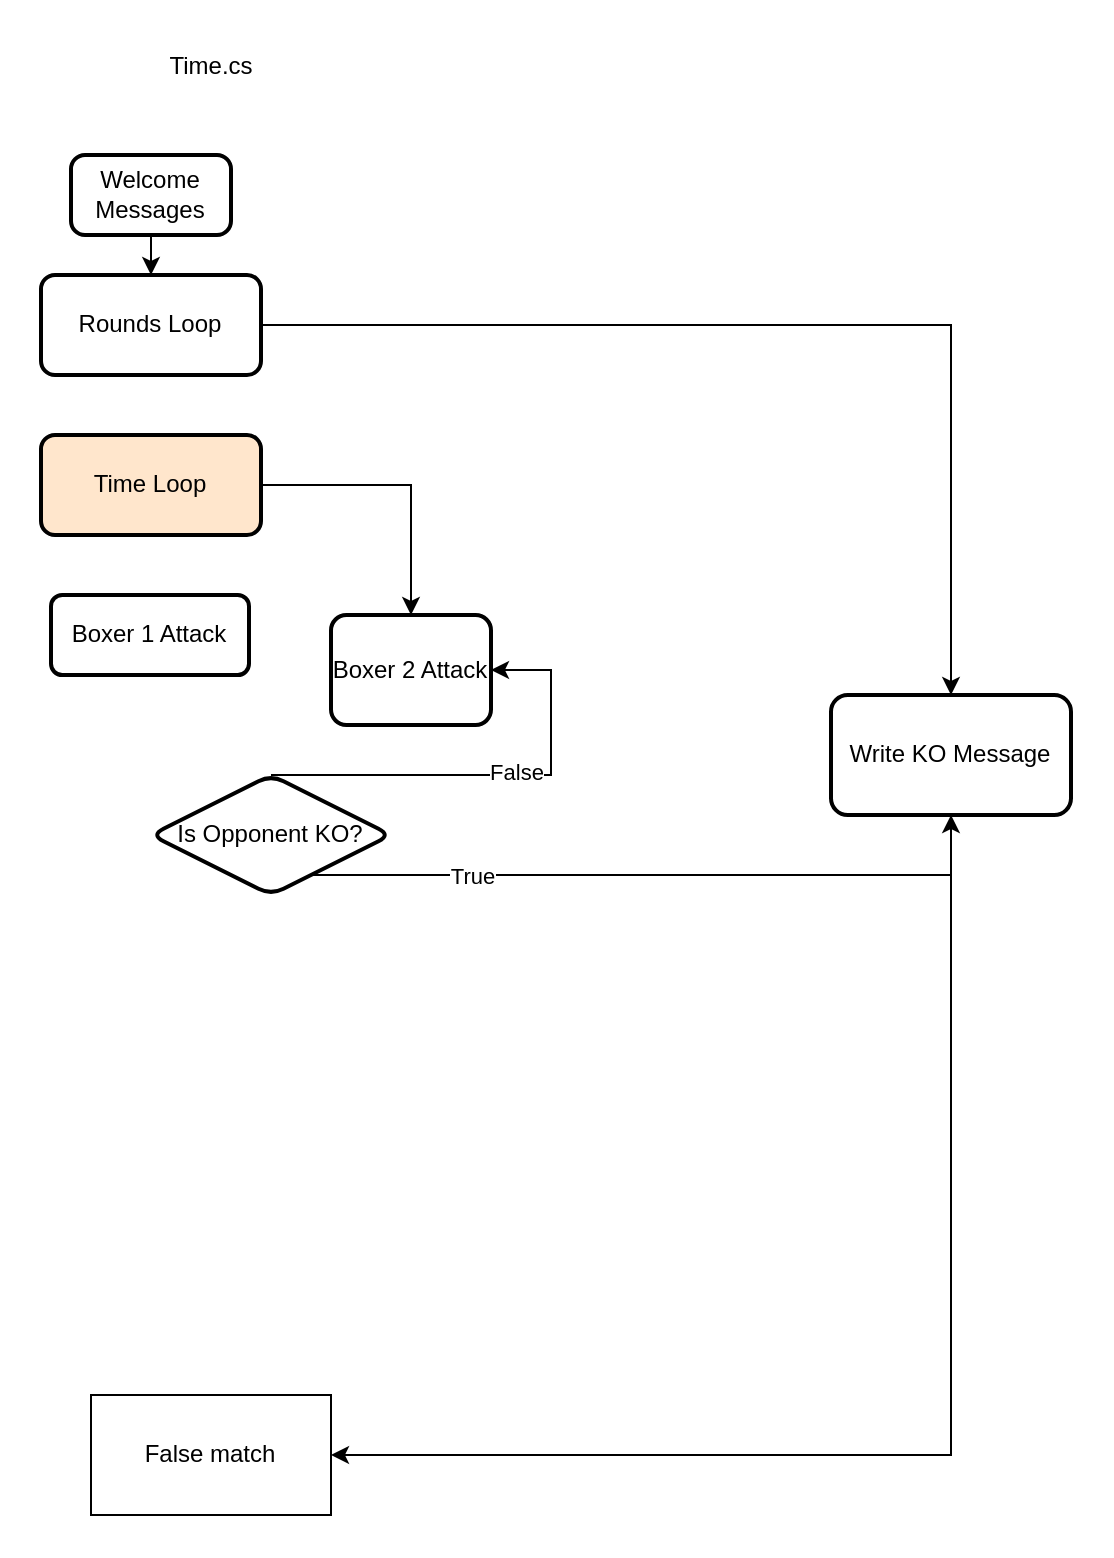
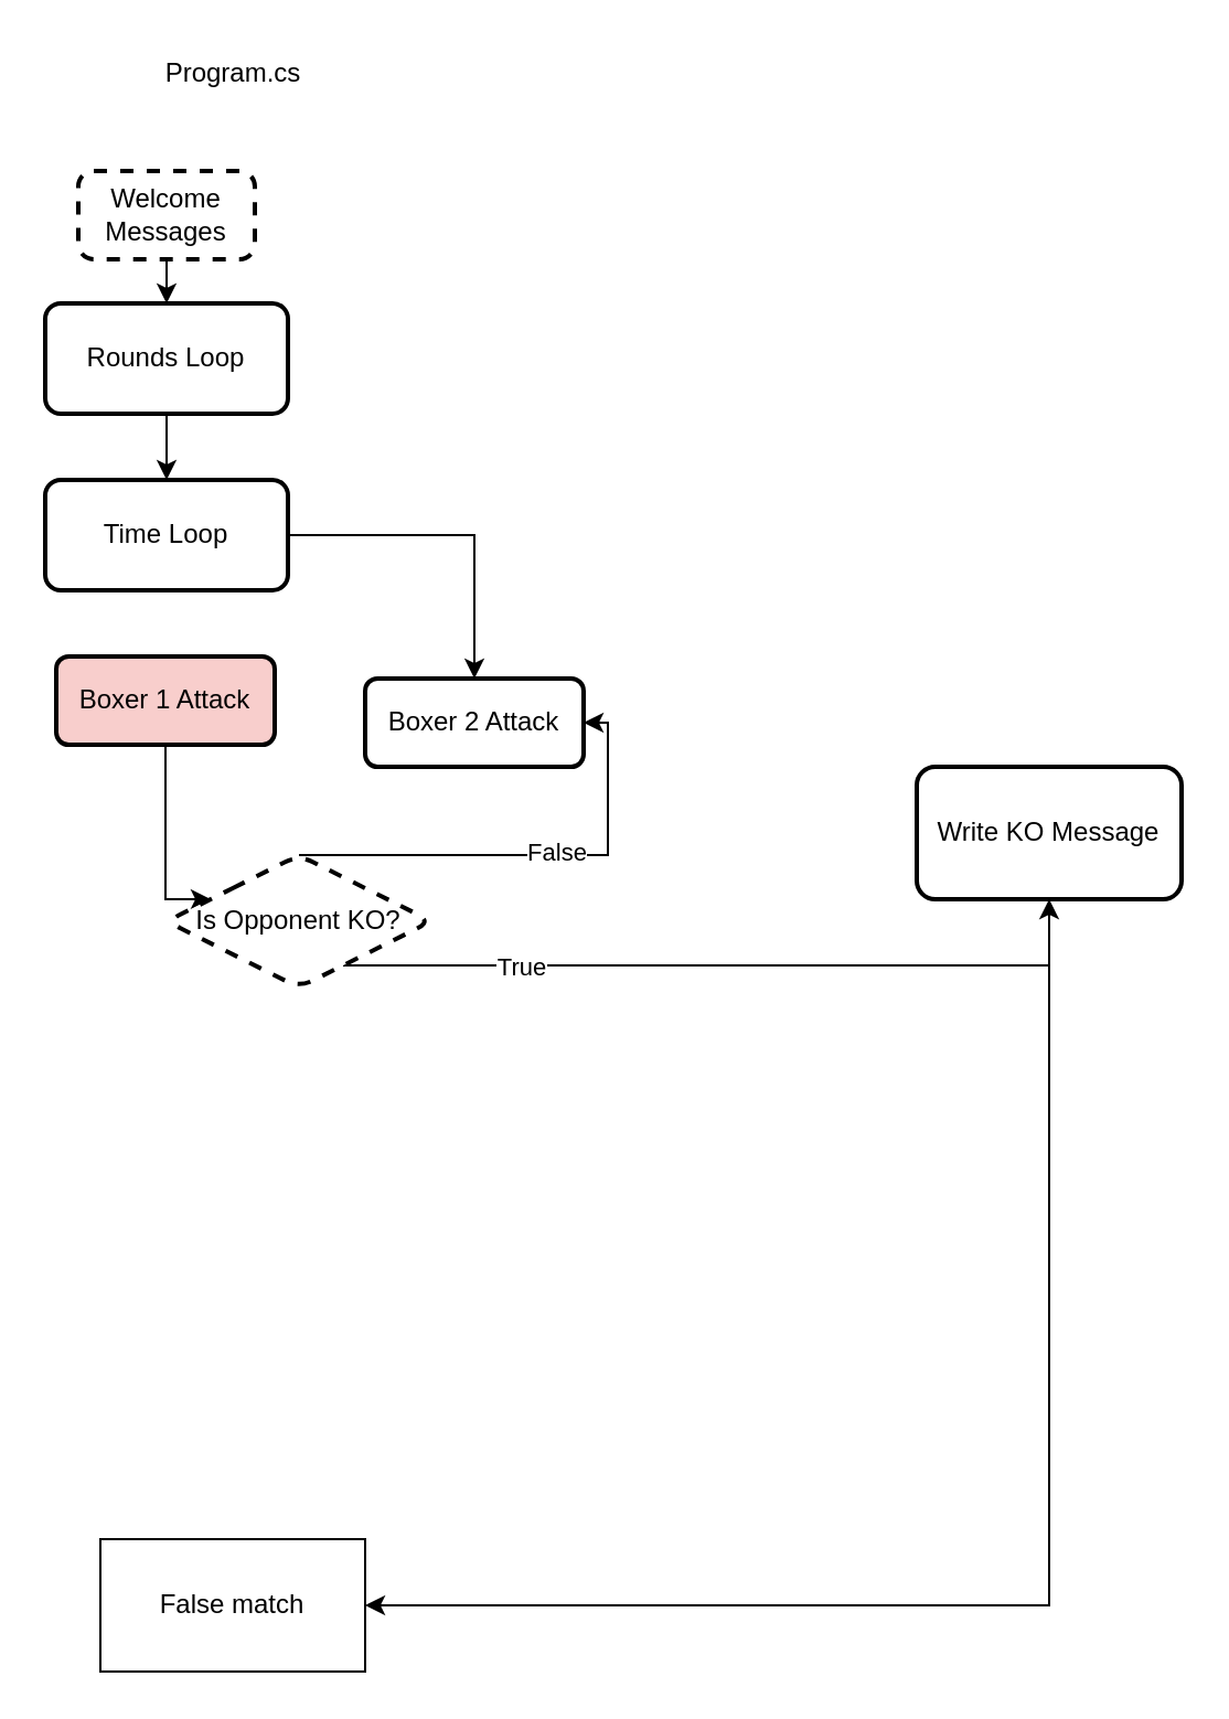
  <mxCell id="0" />
  <mxCell id="1" parent="0" />
- <mxCell id="2" value="Time.cs&lt;div&gt;&lt;br&gt;&lt;/div&gt;" style="text;html=1;align=center;verticalAlign=middle;resizable=0;points=[];autosize=1;strokeColor=none;fillColor=none;" vertex="1" parent="1"><mxGeometry x="65" y="20" width="80" height="40" as="geometry" /></mxCell>
+ <mxCell id="2" value="Program.cs&lt;div&gt;&lt;br&gt;&lt;/div&gt;" style="text;html=1;align=center;verticalAlign=middle;resizable=0;points=[];autosize=1;strokeColor=none;fillColor=none;" vertex="1" parent="1"><mxGeometry x="65" y="20" width="80" height="40" as="geometry" /></mxCell>
  <mxCell id="3" value="" style="edgeStyle=orthogonalEdgeStyle;rounded=0;orthogonalLoop=1;jettySize=auto;html=1;" edge="1" parent="1" source="4" target="6"><mxGeometry relative="1" as="geometry" /></mxCell>
- <mxCell id="4" value="Welcome Messages" style="rounded=1;whiteSpace=wrap;html=1;absoluteArcSize=1;arcSize=14;strokeWidth=2;" vertex="1" parent="1"><mxGeometry x="35" y="77" width="80" height="40" as="geometry" /></mxCell>
- <mxCell id="5" value="" style="edgeStyle=orthogonalEdgeStyle;rounded=0;orthogonalLoop=1;jettySize=auto;html=1;" edge="1" parent="1" source="6" target="18"><mxGeometry relative="1" as="geometry" /></mxCell>
+ <mxCell id="4" value="Welcome Messages" style="rounded=1;whiteSpace=wrap;html=1;absoluteArcSize=1;arcSize=14;strokeWidth=2;dashed=1;" vertex="1" parent="1"><mxGeometry x="35" y="77" width="80" height="40" as="geometry" /></mxCell>
+ <mxCell id="5" value="" style="edgeStyle=orthogonalEdgeStyle;rounded=0;orthogonalLoop=1;jettySize=auto;html=1;" edge="1" parent="1" source="6" target="8"><mxGeometry relative="1" as="geometry" /></mxCell>
  <mxCell id="6" value="Rounds Loop" style="whiteSpace=wrap;html=1;rounded=1;arcSize=14;strokeWidth=2;" vertex="1" parent="1"><mxGeometry x="20" y="137" width="110" height="50" as="geometry" /></mxCell>
  <mxCell id="7" value="" style="edgeStyle=orthogonalEdgeStyle;rounded=0;orthogonalLoop=1;jettySize=auto;html=1;" edge="1" parent="1" source="8" target="16"><mxGeometry relative="1" as="geometry" /></mxCell>
- <mxCell id="8" value="Time Loop" style="whiteSpace=wrap;html=1;rounded=1;arcSize=14;strokeWidth=2;fillColor=#ffe6cc;" vertex="1" parent="1"><mxGeometry x="20" y="217" width="110" height="50" as="geometry" /></mxCell>
- <mxCell id="10" value="Boxer 1 Attack" style="whiteSpace=wrap;html=1;rounded=1;arcSize=14;strokeWidth=2;" vertex="1" parent="1"><mxGeometry x="25" y="297" width="99" height="40" as="geometry" /></mxCell>
+ <mxCell id="8" value="Time Loop" style="whiteSpace=wrap;html=1;rounded=1;arcSize=14;strokeWidth=2;" vertex="1" parent="1"><mxGeometry x="20" y="217" width="110" height="50" as="geometry" /></mxCell>
+ <mxCell id="9" value="" style="edgeStyle=orthogonalEdgeStyle;rounded=0;orthogonalLoop=1;jettySize=auto;html=1;" edge="1" parent="1" source="10" target="15"><mxGeometry relative="1" as="geometry"><Array as="points"><mxPoint x="75" y="407" /></Array></mxGeometry></mxCell>
+ <mxCell id="10" value="Boxer 1 Attack" style="whiteSpace=wrap;html=1;rounded=1;arcSize=14;strokeWidth=2;fillColor=#f8cecc;" vertex="1" parent="1"><mxGeometry x="25" y="297" width="99" height="40" as="geometry" /></mxCell>
  <mxCell id="11" style="edgeStyle=orthogonalEdgeStyle;rounded=0;orthogonalLoop=1;jettySize=auto;html=1;entryX=1;entryY=0.5;entryDx=0;entryDy=0;" edge="1" parent="1" source="15" target="16"><mxGeometry relative="1" as="geometry"><Array as="points"><mxPoint x="275" y="387" /></Array></mxGeometry></mxCell>
  <mxCell id="12" value="False" style="edgeLabel;html=1;align=center;verticalAlign=middle;resizable=0;points=[];" vertex="1" connectable="0" parent="11"><mxGeometry x="0.097" y="2" relative="1" as="geometry"><mxPoint as="offset" /></mxGeometry></mxCell>
  <mxCell id="13" value="" style="edgeStyle=orthogonalEdgeStyle;rounded=0;orthogonalLoop=1;jettySize=auto;html=1;" edge="1" parent="1" source="15" target="18"><mxGeometry relative="1" as="geometry"><Array as="points"><mxPoint x="475" y="437" /></Array></mxGeometry></mxCell>
  <mxCell id="14" value="True" style="edgeLabel;html=1;align=center;verticalAlign=middle;resizable=0;points=[];" vertex="1" connectable="0" parent="13"><mxGeometry x="-0.595" y="4" relative="1" as="geometry"><mxPoint x="9" y="4" as="offset" /></mxGeometry></mxCell>
- <mxCell id="15" value="Is Opponent KO?" style="rhombus;whiteSpace=wrap;html=1;rounded=1;arcSize=14;strokeWidth=2;" vertex="1" parent="1"><mxGeometry x="75" y="387" width="120" height="60" as="geometry" /></mxCell>
- <mxCell id="16" value="Boxer 2 Attack" style="whiteSpace=wrap;html=1;rounded=1;arcSize=14;strokeWidth=2;" vertex="1" parent="1"><mxGeometry x="165" y="307" width="80" height="55" as="geometry" /></mxCell>
+ <mxCell id="15" value="Is Opponent KO?" style="rhombus;whiteSpace=wrap;html=1;rounded=1;arcSize=14;strokeWidth=2;dashed=1;" vertex="1" parent="1"><mxGeometry x="75" y="387" width="120" height="60" as="geometry" /></mxCell>
+ <mxCell id="16" value="Boxer 2 Attack" style="whiteSpace=wrap;html=1;rounded=1;arcSize=14;strokeWidth=2;" vertex="1" parent="1"><mxGeometry x="165" y="307" width="99" height="40" as="geometry" /></mxCell>
  <mxCell id="17" style="edgeStyle=orthogonalEdgeStyle;rounded=0;orthogonalLoop=1;jettySize=auto;html=1;entryX=1;entryY=0.5;entryDx=0;entryDy=0;" edge="1" parent="1" source="18" target="19"><mxGeometry relative="1" as="geometry"><Array as="points"><mxPoint x="475" y="727" /></Array></mxGeometry></mxCell>
  <mxCell id="18" value="&lt;div&gt;Write KO Message&lt;/div&gt;" style="whiteSpace=wrap;html=1;rounded=1;arcSize=14;strokeWidth=2;" vertex="1" parent="1"><mxGeometry x="415" y="347" width="120" height="60" as="geometry" /></mxCell>
  <mxCell id="19" value="False match" style="whiteSpace=wrap;html=1;" vertex="1" parent="1"><mxGeometry x="45" y="697" width="120" height="60" as="geometry" /></mxCell>
